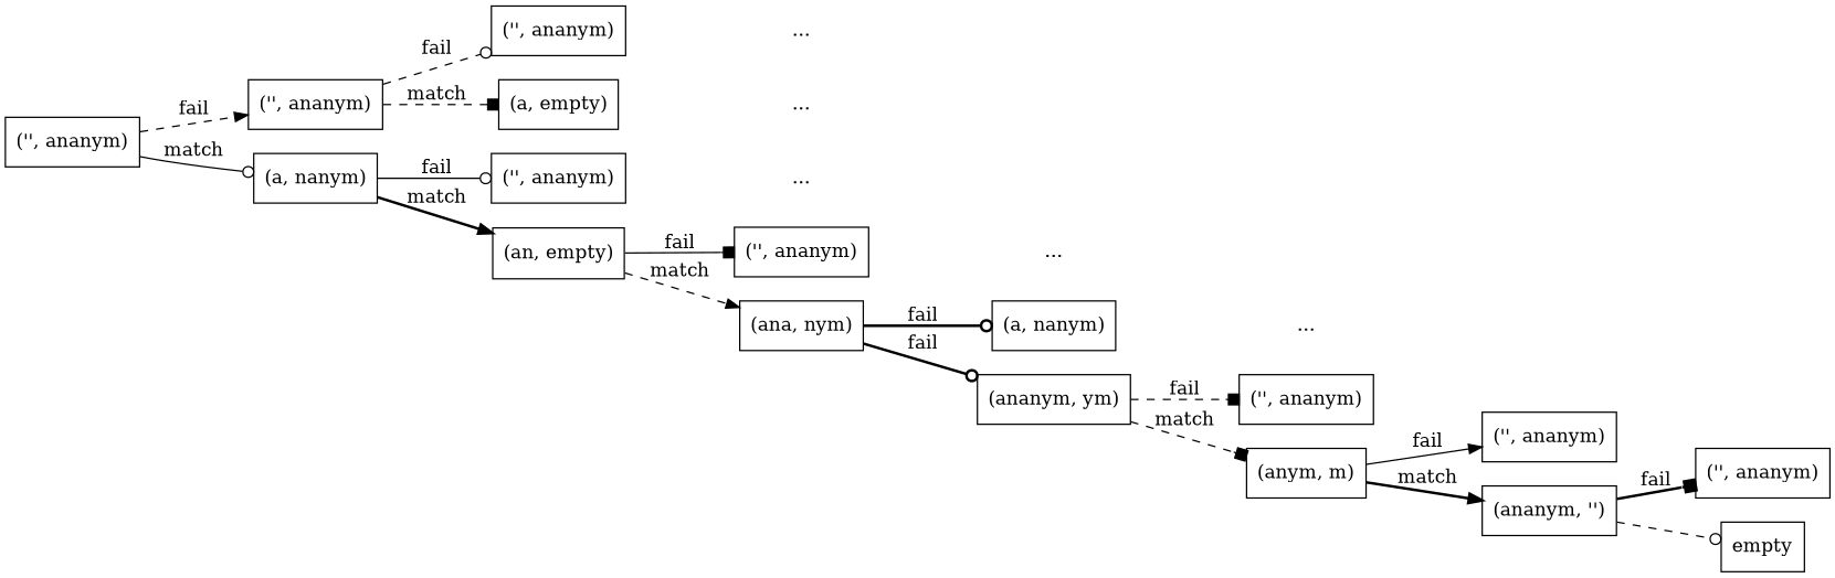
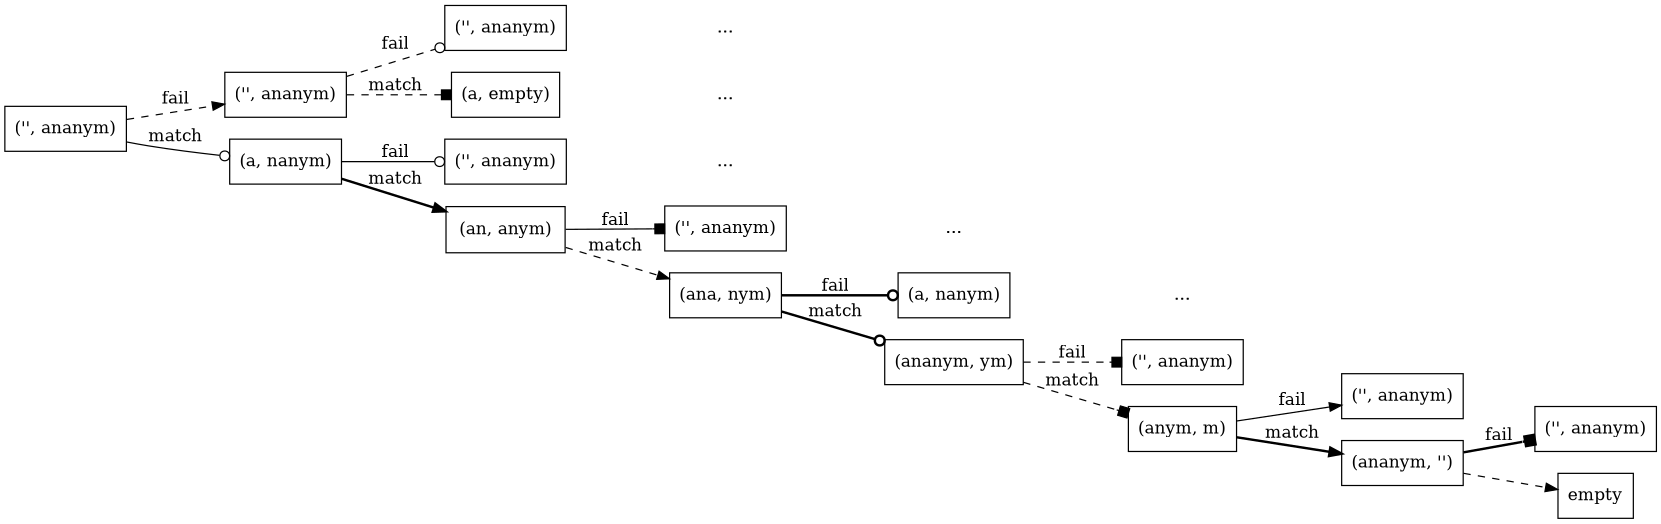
  digraph {
    rankdir=LR
    node [shape=record]
    edge [arrowhead=normal style=dashed]
    n1 [label="('', ananym)"]
    n2 [label="('', ananym)"]
    n3 [label="(a, nanym)"]
    n4 [label="('', ananym)"]
    n5 [label="(a, empty)"]
    n6 [label="('', ananym)"]
-   n7 [label="(an, empty)"]
+   n7 [label="(an, anym)"]
    n8 [label="..." shape=plaintext]
    n9 [label="..." shape=plaintext]
    n10 [label="..." shape=plaintext]
    n11 [label="('', ananym)"]
    n12 [label="(ana, nym)"]
    n13 [label="..." shape=plaintext]
    n14 [label="(a, nanym)"]
    n15 [label="(ananym, ym)"]
    n16 [label="..." shape=plaintext]
    n17 [label="('', ananym)"]
    n18 [label="(anym, m)"]
    n19 [label="('', ananym)"]
    n20 [label="(ananym, '')"]
    n21 [label="('', ananym)"]
    n22 [label=empty]
    n1 -> n2 [label=fail]
    n1 -> n3 [arrowhead=odot label=match style=solid]
    n2 -> n4 [arrowhead=odot label=fail]
    n2 -> n5 [arrowhead=box label=match]
    n3 -> n6 [arrowhead=odot label=fail style=solid]
    n3 -> n7 [label=match style=bold]
    n4 -> n8 [style=invis arrowhead=""]
    n5 -> n9 [style=invis arrowhead=""]
    n6 -> n10 [style=invis arrowhead=""]
    n7 -> n11 [arrowhead=box label=fail style=solid]
    n7 -> n12 [label=match]
    n11 -> n13 [style=invis arrowhead=""]
    n12 -> n14 [arrowhead=odot label=fail style=bold]
-   n12 -> n15 [arrowhead=odot label=fail style=bold]
+   n12 -> n15 [arrowhead=odot label=match style=bold]
    n14 -> n16 [style=invis arrowhead=""]
    n15 -> n17 [arrowhead=box label=fail]
    n15 -> n18 [arrowhead=box label=match]
    n18 -> n19 [label=fail style=solid]
    n18 -> n20 [label=match style=bold]
    n20 -> n21 [arrowhead=box label=fail style=bold]
-   n20 -> n22 [arrowhead=odot]
+   n20 -> n22
  }
